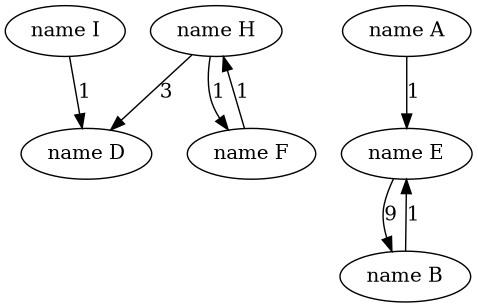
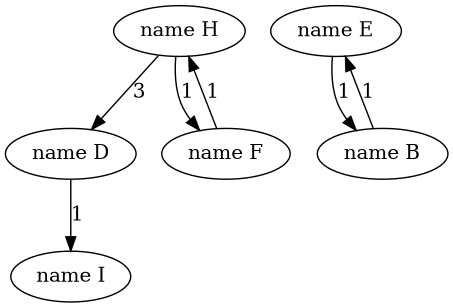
  digraph {
    n1 [label="name I"]
    n2 [label="name D"]
    n3 [label="name H"]
    n4 [label="name F"]
-   n5 [label="name A"]
    n6 [label="name E"]
    n7 [label="name B"]
-   n1 -> n2 [label=1]
+   n2 -> n1 [label=1]
    n3 -> n2 [label=3]
    n3 -> n4 [label=1]
    n4 -> n3 [label=1]
-   n5 -> n6 [label=1]
-   n6 -> n7 [label=9]
+   n6 -> n7 [label=1]
    n7 -> n6 [label=1]
  }
